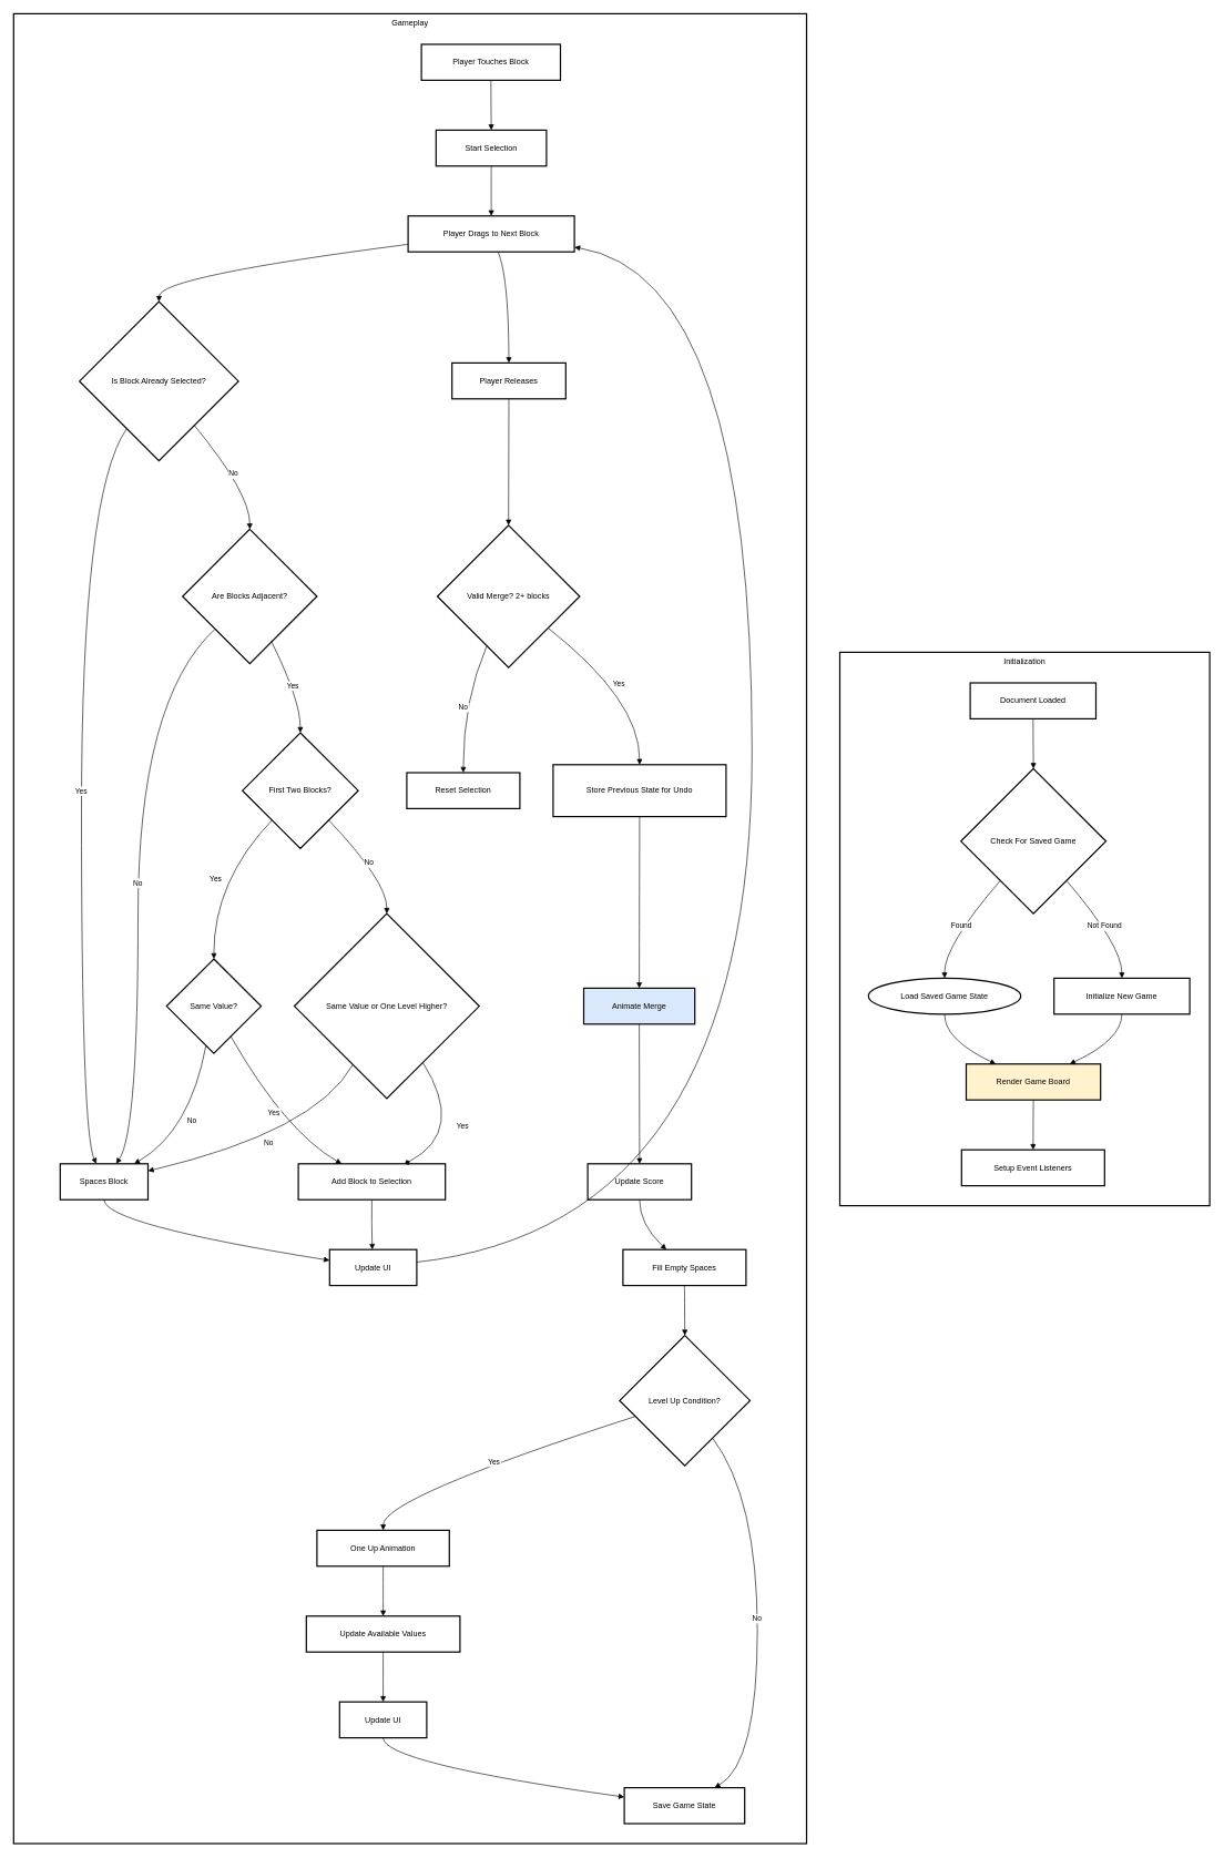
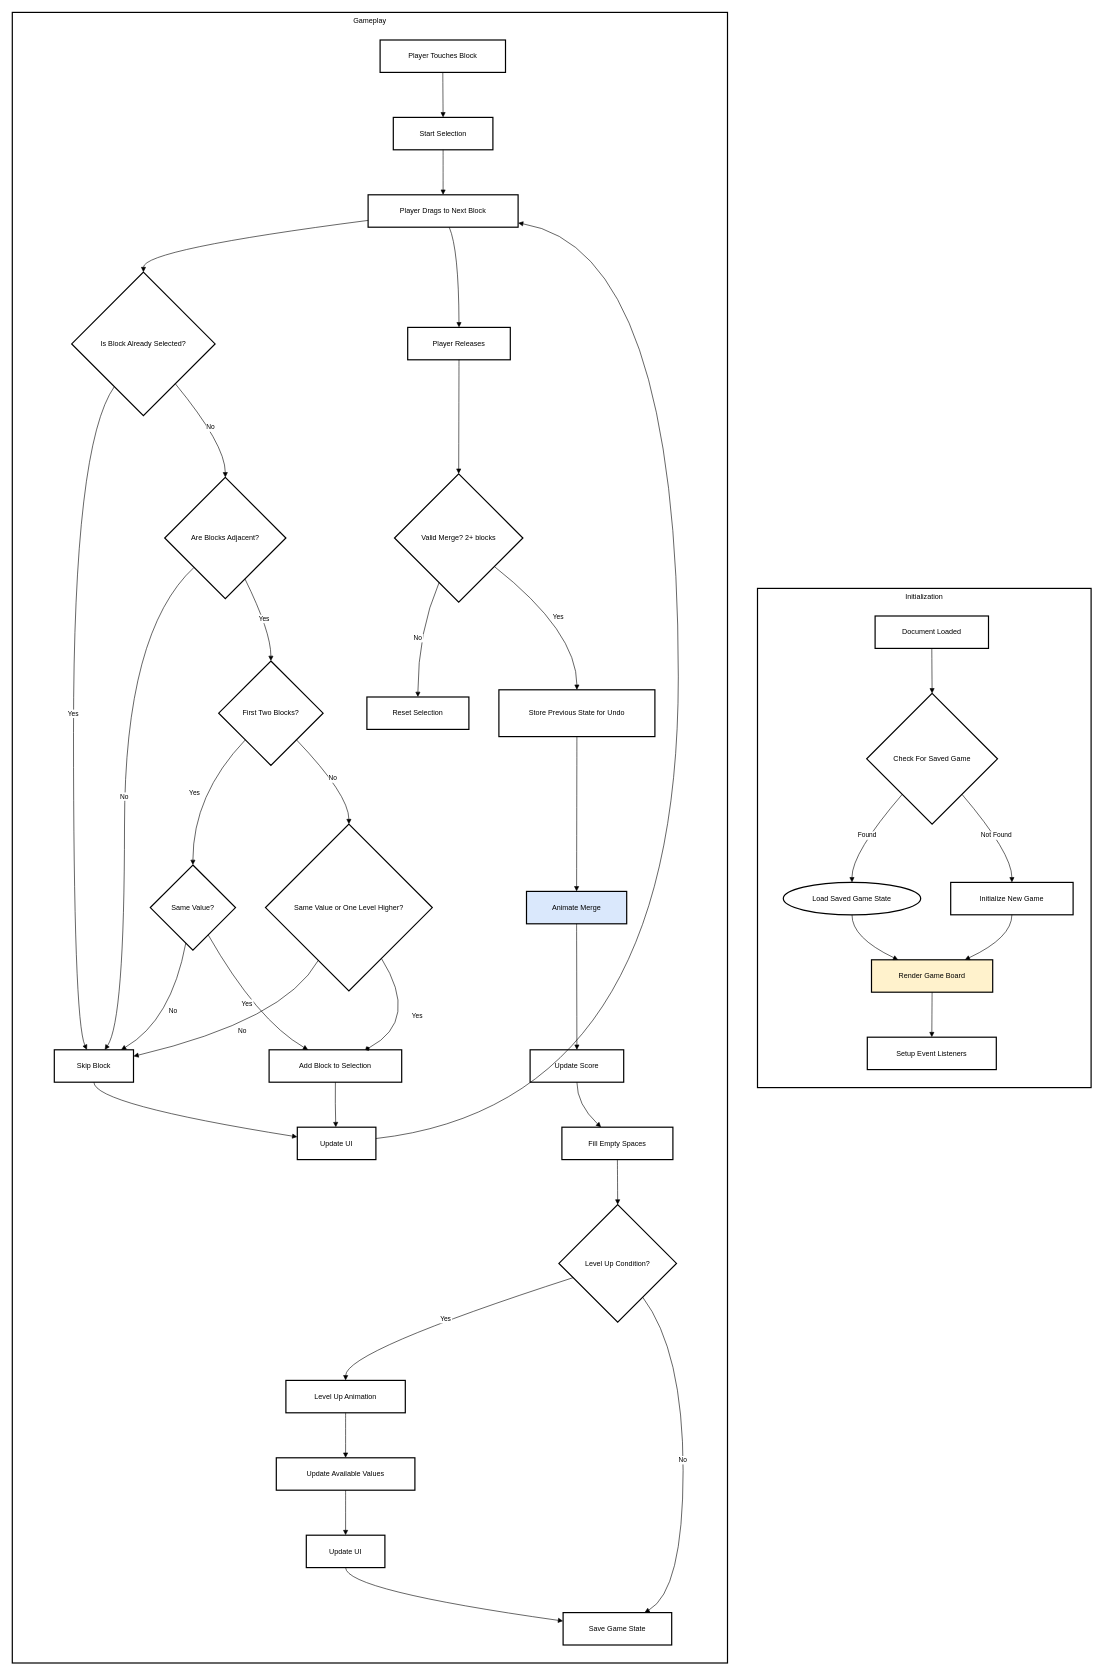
  <mxCell id="0" />
  <mxCell id="1" parent="0" />
  <mxCell id="2" value="Gameplay" style="whiteSpace=wrap;strokeWidth=2;verticalAlign=top;" vertex="1" parent="1"><mxGeometry x="20" y="20" width="1192" height="2751" as="geometry" /></mxCell>
  <mxCell id="3" value="Player Touches Block" style="whiteSpace=wrap;strokeWidth=2;" vertex="1" parent="2"><mxGeometry x="613" y="46" width="209" height="54" as="geometry" /></mxCell>
  <mxCell id="4" value="Start Selection" style="whiteSpace=wrap;strokeWidth=2;" vertex="1" parent="2"><mxGeometry x="635" y="175" width="166" height="54" as="geometry" /></mxCell>
  <mxCell id="5" value="Player Drags to Next Block" style="whiteSpace=wrap;strokeWidth=2;" vertex="1" parent="2"><mxGeometry x="593" y="304" width="250" height="54" as="geometry" /></mxCell>
  <mxCell id="6" value="Is Block Already Selected?" style="rhombus;strokeWidth=2;whiteSpace=wrap;" vertex="1" parent="2"><mxGeometry x="99" y="433" width="239" height="239" as="geometry" /></mxCell>
- <mxCell id="7" value="Spaces Block" style="whiteSpace=wrap;strokeWidth=2;" vertex="1" parent="2"><mxGeometry x="70" y="1729" width="132" height="54" as="geometry" /></mxCell>
+ <mxCell id="7" value="Skip Block" style="whiteSpace=wrap;strokeWidth=2;" vertex="1" parent="2"><mxGeometry x="70" y="1729" width="132" height="54" as="geometry" /></mxCell>
  <mxCell id="8" value="Are Blocks Adjacent?" style="rhombus;strokeWidth=2;whiteSpace=wrap;" vertex="1" parent="2"><mxGeometry x="254" y="775" width="202" height="202" as="geometry" /></mxCell>
  <mxCell id="9" value="First Two Blocks?" style="rhombus;strokeWidth=2;whiteSpace=wrap;" vertex="1" parent="2"><mxGeometry x="344" y="1081" width="174" height="174" as="geometry" /></mxCell>
  <mxCell id="10" value="Same Value?" style="rhombus;strokeWidth=2;whiteSpace=wrap;" vertex="1" parent="2"><mxGeometry x="230" y="1421" width="142" height="142" as="geometry" /></mxCell>
  <mxCell id="11" value="Same Value or One Level Higher?" style="rhombus;strokeWidth=2;whiteSpace=wrap;" vertex="1" parent="2"><mxGeometry x="422" y="1353" width="278" height="278" as="geometry" /></mxCell>
  <mxCell id="12" value="Add Block to Selection" style="whiteSpace=wrap;strokeWidth=2;" vertex="1" parent="2"><mxGeometry x="428" y="1729" width="221" height="54" as="geometry" /></mxCell>
  <mxCell id="13" value="Update UI" style="whiteSpace=wrap;strokeWidth=2;" vertex="1" parent="2"><mxGeometry x="475" y="1858" width="131" height="54" as="geometry" /></mxCell>
  <mxCell id="14" value="Player Releases" style="whiteSpace=wrap;strokeWidth=2;" vertex="1" parent="2"><mxGeometry x="659" y="525" width="171" height="54" as="geometry" /></mxCell>
  <mxCell id="15" value="Valid Merge? 2+ blocks" style="rhombus;strokeWidth=2;whiteSpace=wrap;" vertex="1" parent="2"><mxGeometry x="637" y="769" width="214" height="214" as="geometry" /></mxCell>
  <mxCell id="16" value="Reset Selection" style="whiteSpace=wrap;strokeWidth=2;" vertex="1" parent="2"><mxGeometry x="591" y="1141" width="170" height="54" as="geometry" /></mxCell>
  <mxCell id="17" value="Store Previous State for Undo" style="whiteSpace=wrap;strokeWidth=2;" vertex="1" parent="2"><mxGeometry x="811" y="1129" width="260" height="78" as="geometry" /></mxCell>
  <mxCell id="18" value="Animate Merge" style="whiteSpace=wrap;strokeWidth=2;fillColor=#dae8fc;" vertex="1" parent="2"><mxGeometry x="857" y="1465" width="167" height="54" as="geometry" /></mxCell>
  <mxCell id="19" value="Update Score" style="whiteSpace=wrap;strokeWidth=2;" vertex="1" parent="2"><mxGeometry x="863" y="1729" width="156" height="54" as="geometry" /></mxCell>
  <mxCell id="20" value="Fill Empty Spaces" style="whiteSpace=wrap;strokeWidth=2;" vertex="1" parent="2"><mxGeometry x="916" y="1858" width="185" height="54" as="geometry" /></mxCell>
  <mxCell id="21" value="Level Up Condition?" style="rhombus;strokeWidth=2;whiteSpace=wrap;" vertex="1" parent="2"><mxGeometry x="911" y="1987" width="196" height="196" as="geometry" /></mxCell>
- <mxCell id="22" value="One Up Animation" style="whiteSpace=wrap;strokeWidth=2;" vertex="1" parent="2"><mxGeometry x="456" y="2280" width="199" height="54" as="geometry" /></mxCell>
+ <mxCell id="22" value="Level Up Animation" style="whiteSpace=wrap;strokeWidth=2;" vertex="1" parent="2"><mxGeometry x="456" y="2280" width="199" height="54" as="geometry" /></mxCell>
  <mxCell id="23" value="Update Available Values" style="whiteSpace=wrap;strokeWidth=2;" vertex="1" parent="2"><mxGeometry x="440" y="2409" width="231" height="54" as="geometry" /></mxCell>
  <mxCell id="24" value="Update UI" style="whiteSpace=wrap;strokeWidth=2;" vertex="1" parent="2"><mxGeometry x="490" y="2538" width="131" height="54" as="geometry" /></mxCell>
  <mxCell id="25" value="Save Game State" style="whiteSpace=wrap;strokeWidth=2;" vertex="1" parent="2"><mxGeometry x="918" y="2667" width="181" height="54" as="geometry" /></mxCell>
  <mxCell id="26" value="" style="curved=1;startArrow=none;endArrow=block;exitX=0.5;exitY=0.99;entryX=0.5;entryY=-0.01;rounded=0;" edge="1" parent="2" source="3" target="4"><mxGeometry relative="1" as="geometry"><Array as="points" /></mxGeometry></mxCell>
  <mxCell id="27" value="" style="curved=1;startArrow=none;endArrow=block;exitX=0.5;exitY=0.99;entryX=0.5;entryY=-0.01;rounded=0;" edge="1" parent="2" source="4" target="5"><mxGeometry relative="1" as="geometry"><Array as="points" /></mxGeometry></mxCell>
  <mxCell id="28" value="" style="curved=1;startArrow=none;endArrow=block;exitX=0;exitY=0.79;entryX=0.5;entryY=0;rounded=0;" edge="1" parent="2" source="5" target="6"><mxGeometry relative="1" as="geometry"><Array as="points"><mxPoint x="219" y="395" /></Array></mxGeometry></mxCell>
  <mxCell id="29" value="Yes" style="curved=1;startArrow=none;endArrow=block;exitX=0.16;exitY=1;entryX=0.41;entryY=-0.01;rounded=0;" edge="1" parent="2" source="6" target="7"><mxGeometry relative="1" as="geometry"><Array as="points"><mxPoint x="102" y="720" /><mxPoint x="102" y="1680" /></Array></mxGeometry></mxCell>
  <mxCell id="30" value="No" style="curved=1;startArrow=none;endArrow=block;exitX=0.9;exitY=1;entryX=0.5;entryY=0;rounded=0;" edge="1" parent="2" source="6" target="8"><mxGeometry relative="1" as="geometry"><Array as="points"><mxPoint x="355" y="720" /></Array></mxGeometry></mxCell>
  <mxCell id="31" value="No" style="curved=1;startArrow=none;endArrow=block;exitX=0;exitY=0.97;entryX=0.64;entryY=-0.01;rounded=0;" edge="1" parent="2" source="8" target="7"><mxGeometry relative="1" as="geometry"><Array as="points"><mxPoint x="187" y="1032" /><mxPoint x="187" y="1680" /></Array></mxGeometry></mxCell>
  <mxCell id="32" value="Yes" style="curved=1;startArrow=none;endArrow=block;exitX=0.74;exitY=1;entryX=0.5;entryY=0;rounded=0;" edge="1" parent="2" source="8" target="9"><mxGeometry relative="1" as="geometry"><Array as="points"><mxPoint x="431" y="1032" /></Array></mxGeometry></mxCell>
  <mxCell id="33" value="Yes" style="curved=1;startArrow=none;endArrow=block;exitX=0.02;exitY=1;entryX=0.5;entryY=0;rounded=0;" edge="1" parent="2" source="9" target="10"><mxGeometry relative="1" as="geometry"><Array as="points"><mxPoint x="301" y="1304" /></Array></mxGeometry></mxCell>
  <mxCell id="34" value="No" style="curved=1;startArrow=none;endArrow=block;exitX=0.98;exitY=1;entryX=0.5;entryY=0;rounded=0;" edge="1" parent="2" source="9" target="11"><mxGeometry relative="1" as="geometry"><Array as="points"><mxPoint x="561" y="1304" /></Array></mxGeometry></mxCell>
  <mxCell id="35" value="No" style="curved=1;startArrow=none;endArrow=block;exitX=0.4;exitY=1;entryX=0.85;entryY=-0.01;rounded=0;" edge="1" parent="2" source="10" target="7"><mxGeometry relative="1" as="geometry"><Array as="points"><mxPoint x="265" y="1680" /></Array></mxGeometry></mxCell>
  <mxCell id="36" value="Yes" style="curved=1;startArrow=none;endArrow=block;exitX=0.78;exitY=1;entryX=0.29;entryY=-0.01;rounded=0;" edge="1" parent="2" source="10" target="12"><mxGeometry relative="1" as="geometry"><Array as="points"><mxPoint x="408" y="1680" /></Array></mxGeometry></mxCell>
  <mxCell id="37" value="No" style="curved=1;startArrow=none;endArrow=block;exitX=0.21;exitY=1;entryX=1;entryY=0.2;rounded=0;" edge="1" parent="2" source="11" target="7"><mxGeometry relative="1" as="geometry"><Array as="points"><mxPoint x="454" y="1680" /></Array></mxGeometry></mxCell>
  <mxCell id="38" value="Yes" style="curved=1;startArrow=none;endArrow=diamond;exitX=0.82;exitY=1;entryX=0.73;entryY=-0.01;rounded=0;" edge="1" parent="2" source="11" target="12"><mxGeometry relative="1" as="geometry"><Array as="points"><mxPoint x="680" y="1680" /></Array></mxGeometry></mxCell>
  <mxCell id="39" value="" style="curved=1;startArrow=none;endArrow=block;exitX=0.5;exitY=0.99;entryX=0;entryY=0.3;rounded=0;" edge="1" parent="2" source="7" target="13"><mxGeometry relative="1" as="geometry"><Array as="points"><mxPoint x="136" y="1820" /></Array></mxGeometry></mxCell>
  <mxCell id="40" value="" style="curved=1;startArrow=none;endArrow=block;exitX=0.5;exitY=0.99;entryX=0.49;entryY=-0.01;rounded=0;" edge="1" parent="2" source="12" target="13"><mxGeometry relative="1" as="geometry"><Array as="points"><mxPoint x="538" y="1820" /></Array></mxGeometry></mxCell>
  <mxCell id="41" value="" style="curved=1;startArrow=none;endArrow=block;exitX=1;exitY=0.35;entryX=1;entryY=0.87;rounded=0;" edge="1" parent="2" source="13" target="5"><mxGeometry relative="1" as="geometry"><Array as="points"><mxPoint x="1110" y="1820" /><mxPoint x="1110" y="395" /></Array></mxGeometry></mxCell>
  <mxCell id="42" value="" style="curved=1;startArrow=none;endArrow=block;exitX=0.54;exitY=0.99;entryX=0.5;entryY=0;rounded=0;" edge="1" parent="2" source="5" target="14"><mxGeometry relative="1" as="geometry"><Array as="points"><mxPoint x="744" y="395" /></Array></mxGeometry></mxCell>
  <mxCell id="43" value="" style="curved=1;startArrow=none;endArrow=block;exitX=0.5;exitY=1;entryX=0.5;entryY=0;rounded=0;" edge="1" parent="2" source="14" target="15"><mxGeometry relative="1" as="geometry"><Array as="points" /></mxGeometry></mxCell>
  <mxCell id="44" value="No" style="curved=1;startArrow=none;endArrow=block;exitX=0.28;exitY=1;entryX=0.5;entryY=0;rounded=0;" edge="1" parent="2" source="15" target="16"><mxGeometry relative="1" as="geometry"><Array as="points"><mxPoint x="676" y="1032" /></Array></mxGeometry></mxCell>
  <mxCell id="45" value="Yes" style="curved=1;startArrow=none;endArrow=block;exitX=1;exitY=0.9;entryX=0.5;entryY=0;rounded=0;" edge="1" parent="2" source="15" target="17"><mxGeometry relative="1" as="geometry"><Array as="points"><mxPoint x="941" y="1032" /></Array></mxGeometry></mxCell>
  <mxCell id="46" value="" style="curved=1;startArrow=none;endArrow=block;exitX=0.5;exitY=1;entryX=0.5;entryY=-0.01;rounded=0;" edge="1" parent="2" source="17" target="18"><mxGeometry relative="1" as="geometry"><Array as="points" /></mxGeometry></mxCell>
  <mxCell id="47" value="" style="curved=1;startArrow=none;endArrow=block;exitX=0.5;exitY=0.99;entryX=0.5;entryY=-0.01;rounded=0;" edge="1" parent="2" source="18" target="19"><mxGeometry relative="1" as="geometry"><Array as="points" /></mxGeometry></mxCell>
  <mxCell id="48" value="" style="curved=1;startArrow=none;endArrow=block;exitX=0.5;exitY=0.99;entryX=0.35;entryY=-0.01;rounded=0;" edge="1" parent="2" source="19" target="20"><mxGeometry relative="1" as="geometry"><Array as="points"><mxPoint x="941" y="1820" /></Array></mxGeometry></mxCell>
  <mxCell id="49" value="" style="curved=1;startArrow=none;endArrow=block;exitX=0.5;exitY=0.99;entryX=0.5;entryY=0;rounded=0;" edge="1" parent="2" source="20" target="21"><mxGeometry relative="1" as="geometry"><Array as="points" /></mxGeometry></mxCell>
  <mxCell id="50" value="Yes" style="curved=1;startArrow=none;endArrow=block;exitX=0;exitY=0.66;entryX=0.5;entryY=0;rounded=0;" edge="1" parent="2" source="21" target="22"><mxGeometry relative="1" as="geometry"><Array as="points"><mxPoint x="556" y="2231" /></Array></mxGeometry></mxCell>
  <mxCell id="51" value="" style="curved=1;startArrow=none;endArrow=block;exitX=0.5;exitY=1;entryX=0.5;entryY=0;rounded=0;" edge="1" parent="2" source="22" target="23"><mxGeometry relative="1" as="geometry"><Array as="points" /></mxGeometry></mxCell>
  <mxCell id="52" value="" style="curved=1;startArrow=none;endArrow=block;exitX=0.5;exitY=1;entryX=0.5;entryY=0;rounded=0;" edge="1" parent="2" source="23" target="24"><mxGeometry relative="1" as="geometry"><Array as="points" /></mxGeometry></mxCell>
  <mxCell id="53" value="" style="curved=1;startArrow=none;endArrow=block;exitX=0.5;exitY=1;entryX=0;entryY=0.26;rounded=0;" edge="1" parent="2" source="24" target="25"><mxGeometry relative="1" as="geometry"><Array as="points"><mxPoint x="556" y="2630" /></Array></mxGeometry></mxCell>
  <mxCell id="54" value="No" style="curved=1;startArrow=none;endArrow=block;exitX=0.87;exitY=1;entryX=0.75;entryY=0;rounded=0;" edge="1" parent="2" source="21" target="25"><mxGeometry relative="1" as="geometry"><Array as="points"><mxPoint x="1118" y="2231" /><mxPoint x="1118" y="2630" /></Array></mxGeometry></mxCell>
  <mxCell id="55" value="Initialization" style="whiteSpace=wrap;strokeWidth=2;verticalAlign=top;" vertex="1" parent="1"><mxGeometry x="1262" y="980" width="556" height="832" as="geometry" /></mxCell>
  <mxCell id="56" value="Document Loaded" style="whiteSpace=wrap;strokeWidth=2;" vertex="1" parent="55"><mxGeometry x="196" y="46" width="189" height="54" as="geometry" /></mxCell>
  <mxCell id="57" value="Check For Saved Game" style="rhombus;strokeWidth=2;whiteSpace=wrap;" vertex="1" parent="55"><mxGeometry x="182" y="175" width="218" height="218" as="geometry" /></mxCell>
  <mxCell id="58" value="Load Saved Game State" style="ellipse;whiteSpace=wrap;strokeWidth=2;" vertex="1" parent="55"><mxGeometry x="43" y="490" width="229" height="54" as="geometry" /></mxCell>
  <mxCell id="59" value="Initialize New Game" style="whiteSpace=wrap;strokeWidth=2;" vertex="1" parent="55"><mxGeometry x="322" y="490" width="204" height="54" as="geometry" /></mxCell>
  <mxCell id="60" value="Render Game Board" style="whiteSpace=wrap;strokeWidth=2;fillColor=#fff2cc;" vertex="1" parent="55"><mxGeometry x="190" y="619" width="202" height="54" as="geometry" /></mxCell>
  <mxCell id="61" value="Setup Event Listeners" style="whiteSpace=wrap;strokeWidth=2;" vertex="1" parent="55"><mxGeometry x="183" y="748" width="215" height="54" as="geometry" /></mxCell>
  <mxCell id="62" value="" style="curved=1;startArrow=none;endArrow=block;exitX=0.5;exitY=0.99;entryX=0.5;entryY=0;rounded=0;" edge="1" parent="55" source="56" target="57"><mxGeometry relative="1" as="geometry"><Array as="points" /></mxGeometry></mxCell>
  <mxCell id="63" value="Found" style="curved=1;startArrow=none;endArrow=block;exitX=0.08;exitY=1;entryX=0.5;entryY=0;rounded=0;" edge="1" parent="55" source="57" target="58"><mxGeometry relative="1" as="geometry"><Array as="points"><mxPoint x="157" y="441" /></Array></mxGeometry></mxCell>
  <mxCell id="64" value="Not Found" style="curved=1;startArrow=none;endArrow=block;exitX=0.92;exitY=1;entryX=0.5;entryY=0;rounded=0;" edge="1" parent="55" source="57" target="59"><mxGeometry relative="1" as="geometry"><Array as="points"><mxPoint x="424" y="441" /></Array></mxGeometry></mxCell>
  <mxCell id="65" value="" style="curved=1;startArrow=none;endArrow=block;exitX=0.5;exitY=1;entryX=0.22;entryY=0;rounded=0;" edge="1" parent="55" source="58" target="60"><mxGeometry relative="1" as="geometry"><Array as="points"><mxPoint x="157" y="582" /></Array></mxGeometry></mxCell>
  <mxCell id="66" value="" style="curved=1;startArrow=none;endArrow=block;exitX=0.5;exitY=1;entryX=0.77;entryY=0;rounded=0;" edge="1" parent="55" source="59" target="60"><mxGeometry relative="1" as="geometry"><Array as="points"><mxPoint x="424" y="582" /></Array></mxGeometry></mxCell>
  <mxCell id="67" value="" style="curved=1;startArrow=none;endArrow=block;exitX=0.5;exitY=1;entryX=0.5;entryY=0;rounded=0;" edge="1" parent="55" source="60" target="61"><mxGeometry relative="1" as="geometry"><Array as="points" /></mxGeometry></mxCell>
